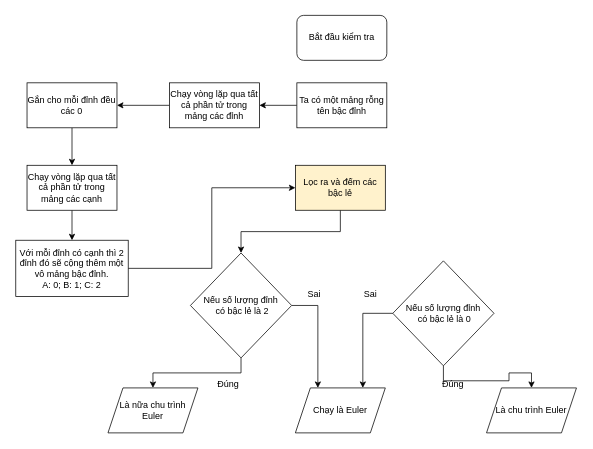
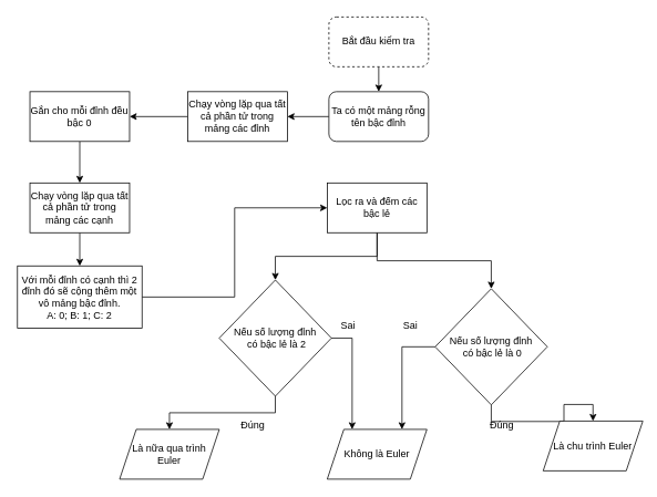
  <mxCell id="0" />
  <mxCell id="1" parent="0" />
- <mxCell id="3" value="Bắt đầu kiểm tra" style="rounded=1;whiteSpace=wrap;html=1;" parent="1" vertex="1"><mxGeometry x="395" y="20" width="120" height="60" as="geometry" /></mxCell>
+ <mxCell id="2" style="edgeStyle=orthogonalEdgeStyle;rounded=0;orthogonalLoop=1;jettySize=auto;html=1;exitX=0.5;exitY=1;exitDx=0;exitDy=0;entryX=0.5;entryY=0;entryDx=0;entryDy=0;" edge="1" parent="1" source="3" target="21"><mxGeometry relative="1" as="geometry" /></mxCell>
+ <mxCell id="3" value="Bắt đầu kiểm tra" style="rounded=1;whiteSpace=wrap;html=1;dashed=1;" parent="1" vertex="1"><mxGeometry x="395" y="20" width="120" height="60" as="geometry" /></mxCell>
+ <mxCell id="4" style="edgeStyle=orthogonalEdgeStyle;rounded=0;orthogonalLoop=1;jettySize=auto;html=1;exitX=0.5;exitY=1;exitDx=0;exitDy=0;entryX=0.5;entryY=0;entryDx=0;entryDy=0;" parent="1" source="6" target="9" edge="1"><mxGeometry relative="1" as="geometry" /></mxCell>
  <mxCell id="5" style="edgeStyle=orthogonalEdgeStyle;rounded=0;orthogonalLoop=1;jettySize=auto;html=1;exitX=0.5;exitY=1;exitDx=0;exitDy=0;entryX=0.5;entryY=0;entryDx=0;entryDy=0;" parent="1" source="6" target="14" edge="1"><mxGeometry relative="1" as="geometry"><mxPoint x="278" y="317" as="targetPoint" /></mxGeometry></mxCell>
- <mxCell id="6" value="Lọc ra và đếm các bậc lẻ" style="rounded=0;whiteSpace=wrap;html=1;fillColor=#fff2cc;" parent="1" vertex="1"><mxGeometry x="393" y="220" width="120" height="60" as="geometry" /></mxCell>
+ <mxCell id="6" value="Lọc ra và đếm các bậc lẻ" style="rounded=0;whiteSpace=wrap;html=1;" parent="1" vertex="1"><mxGeometry x="393" y="220" width="120" height="60" as="geometry" /></mxCell>
  <mxCell id="7" style="edgeStyle=orthogonalEdgeStyle;rounded=0;orthogonalLoop=1;jettySize=auto;html=1;exitX=0.5;exitY=1;exitDx=0;exitDy=0;entryX=0.5;entryY=0;entryDx=0;entryDy=0;" parent="1" source="9" target="10" edge="1"><mxGeometry relative="1" as="geometry" /></mxCell>
  <mxCell id="8" style="edgeStyle=orthogonalEdgeStyle;rounded=0;orthogonalLoop=1;jettySize=auto;html=1;exitX=0;exitY=0.5;exitDx=0;exitDy=0;entryX=0.75;entryY=0;entryDx=0;entryDy=0;" parent="1" source="9" target="15" edge="1"><mxGeometry relative="1" as="geometry" /></mxCell>
  <mxCell id="9" value="Nếu số lượng đỉnh&lt;div&gt;&amp;nbsp;có bậc lẻ là 0&lt;/div&gt;" style="rhombus;whiteSpace=wrap;html=1;" parent="1" vertex="1"><mxGeometry x="523" y="347.5" width="135" height="140" as="geometry" /></mxCell>
- <mxCell id="10" value="Là chu trình Euler" style="shape=parallelogram;perimeter=parallelogramPerimeter;whiteSpace=wrap;html=1;fixedSize=1;" parent="1" vertex="1"><mxGeometry x="648" y="517" width="120" height="60" as="geometry" /></mxCell>
+ <mxCell id="10" value="Là chu trình Euler" style="shape=parallelogram;perimeter=parallelogramPerimeter;whiteSpace=wrap;html=1;fixedSize=1;" parent="1" vertex="1"><mxGeometry x="653" y="507" width="120" height="60" as="geometry" /></mxCell>
  <mxCell id="11" style="edgeStyle=orthogonalEdgeStyle;rounded=0;orthogonalLoop=1;jettySize=auto;html=1;entryX=0.5;entryY=0;entryDx=0;entryDy=0;exitX=0.5;exitY=1;exitDx=0;exitDy=0;" parent="1" source="14" target="12" edge="1"><mxGeometry relative="1" as="geometry"><mxPoint x="408" y="487" as="sourcePoint" /></mxGeometry></mxCell>
- <mxCell id="12" value="Là nữa chu trình Euler" style="shape=parallelogram;perimeter=parallelogramPerimeter;whiteSpace=wrap;html=1;fixedSize=1;" parent="1" vertex="1"><mxGeometry x="143" y="517" width="120" height="60" as="geometry" /></mxCell>
+ <mxCell id="12" value="Là nữa qua trình Euler" style="shape=parallelogram;perimeter=parallelogramPerimeter;whiteSpace=wrap;html=1;fixedSize=1;" parent="1" vertex="1"><mxGeometry x="143" y="517" width="120" height="60" as="geometry" /></mxCell>
  <mxCell id="13" style="edgeStyle=orthogonalEdgeStyle;rounded=0;orthogonalLoop=1;jettySize=auto;html=1;exitX=1;exitY=0.5;exitDx=0;exitDy=0;entryX=0.25;entryY=0;entryDx=0;entryDy=0;" parent="1" source="14" target="15" edge="1"><mxGeometry relative="1" as="geometry"><mxPoint x="448" y="447" as="targetPoint" /></mxGeometry></mxCell>
- <mxCell id="14" value="Nếu số lượng đỉnh&lt;div&gt;&amp;nbsp;có bậc lẻ là 2&lt;/div&gt;" style="rhombus;whiteSpace=wrap;html=1;" parent="1" vertex="1"><mxGeometry x="253" y="337" width="135" height="140" as="geometry" /></mxCell>
- <mxCell id="15" value="Chạy là Euler" style="shape=parallelogram;perimeter=parallelogramPerimeter;whiteSpace=wrap;html=1;fixedSize=1;" parent="1" vertex="1"><mxGeometry x="393" y="517" width="120" height="60" as="geometry" /></mxCell>
+ <mxCell id="14" value="Nếu số lượng đỉnh&lt;div&gt;&amp;nbsp;có bậc lẻ là 2&lt;/div&gt;" style="rhombus;whiteSpace=wrap;html=1;" parent="1" vertex="1"><mxGeometry x="263" y="337" width="135" height="140" as="geometry" /></mxCell>
+ <mxCell id="15" value="Không là Euler" style="shape=parallelogram;perimeter=parallelogramPerimeter;whiteSpace=wrap;html=1;fixedSize=1;" parent="1" vertex="1"><mxGeometry x="393" y="517" width="120" height="60" as="geometry" /></mxCell>
  <mxCell id="16" value="Đúng" style="text;html=1;align=center;verticalAlign=middle;resizable=0;points=[];autosize=1;strokeColor=none;fillColor=none;" parent="1" vertex="1"><mxGeometry x="278" y="497" width="50" height="30" as="geometry" /></mxCell>
  <mxCell id="17" value="Đúng" style="text;html=1;align=center;verticalAlign=middle;resizable=0;points=[];autosize=1;strokeColor=none;fillColor=none;" parent="1" vertex="1"><mxGeometry x="578" y="497" width="50" height="30" as="geometry" /></mxCell>
  <mxCell id="18" value="Sai" style="text;html=1;align=center;verticalAlign=middle;resizable=0;points=[];autosize=1;strokeColor=none;fillColor=none;" parent="1" vertex="1"><mxGeometry x="398" y="377" width="40" height="30" as="geometry" /></mxCell>
  <mxCell id="19" value="Sai" style="text;html=1;align=center;verticalAlign=middle;resizable=0;points=[];autosize=1;strokeColor=none;fillColor=none;" parent="1" vertex="1"><mxGeometry x="473" y="377" width="40" height="30" as="geometry" /></mxCell>
  <mxCell id="20" style="edgeStyle=orthogonalEdgeStyle;rounded=0;orthogonalLoop=1;jettySize=auto;html=1;exitX=0;exitY=0.5;exitDx=0;exitDy=0;entryX=1;entryY=0.5;entryDx=0;entryDy=0;" edge="1" parent="1" source="21" target="23"><mxGeometry relative="1" as="geometry" /></mxCell>
- <mxCell id="21" value="Ta có một mảng rỗng tên bậc đỉnh" style="rounded=0;whiteSpace=wrap;html=1;" vertex="1" parent="1"><mxGeometry x="395" y="110" width="120" height="60" as="geometry" /></mxCell>
+ <mxCell id="21" value="Ta có một mảng rỗng tên bậc đỉnh" style="whiteSpace=wrap;html=1;rounded=1;" vertex="1" parent="1"><mxGeometry x="395" y="110" width="120" height="60" as="geometry" /></mxCell>
  <mxCell id="22" style="edgeStyle=orthogonalEdgeStyle;rounded=0;orthogonalLoop=1;jettySize=auto;html=1;exitX=0;exitY=0.5;exitDx=0;exitDy=0;entryX=1;entryY=0.5;entryDx=0;entryDy=0;" edge="1" parent="1" source="23" target="25"><mxGeometry relative="1" as="geometry" /></mxCell>
  <mxCell id="23" value="Chạy vòng lặp qua tất cả phần tử trong mảng các đỉnh" style="rounded=0;whiteSpace=wrap;html=1;" vertex="1" parent="1"><mxGeometry x="225" y="110" width="120" height="60" as="geometry" /></mxCell>
  <mxCell id="24" style="edgeStyle=orthogonalEdgeStyle;rounded=0;orthogonalLoop=1;jettySize=auto;html=1;exitX=0.5;exitY=1;exitDx=0;exitDy=0;entryX=0.5;entryY=0;entryDx=0;entryDy=0;" edge="1" parent="1" source="25" target="27"><mxGeometry relative="1" as="geometry" /></mxCell>
- <mxCell id="25" value="Gắn cho mỗi đỉnh đều các 0" style="rounded=0;whiteSpace=wrap;html=1;" vertex="1" parent="1"><mxGeometry x="35" y="110" width="120" height="60" as="geometry" /></mxCell>
+ <mxCell id="25" value="Gắn cho mỗi đỉnh đều bậc 0" style="rounded=0;whiteSpace=wrap;html=1;" vertex="1" parent="1"><mxGeometry x="35" y="110" width="120" height="60" as="geometry" /></mxCell>
  <mxCell id="26" style="edgeStyle=orthogonalEdgeStyle;rounded=0;orthogonalLoop=1;jettySize=auto;html=1;exitX=0.5;exitY=1;exitDx=0;exitDy=0;entryX=0.5;entryY=0;entryDx=0;entryDy=0;" edge="1" parent="1" source="27" target="29"><mxGeometry relative="1" as="geometry" /></mxCell>
  <mxCell id="27" value="Chạy vòng lặp qua tất cả phần tử trong mảng các cạnh" style="rounded=0;whiteSpace=wrap;html=1;" vertex="1" parent="1"><mxGeometry x="35" y="220" width="120" height="60" as="geometry" /></mxCell>
  <mxCell id="28" style="edgeStyle=orthogonalEdgeStyle;rounded=0;orthogonalLoop=1;jettySize=auto;html=1;exitX=1;exitY=0.5;exitDx=0;exitDy=0;entryX=0;entryY=0.5;entryDx=0;entryDy=0;" edge="1" parent="1" source="29" target="6"><mxGeometry relative="1" as="geometry" /></mxCell>
  <mxCell id="29" value="Với mỗi đỉnh có cạnh thì 2 đỉnh đó sẽ cộng thêm một vô mảng bậc đỉnh.&lt;br&gt;A: 0; B: 1; C: 2" style="rounded=0;whiteSpace=wrap;html=1;" vertex="1" parent="1"><mxGeometry x="20" y="320" width="150" height="75" as="geometry" /></mxCell>
